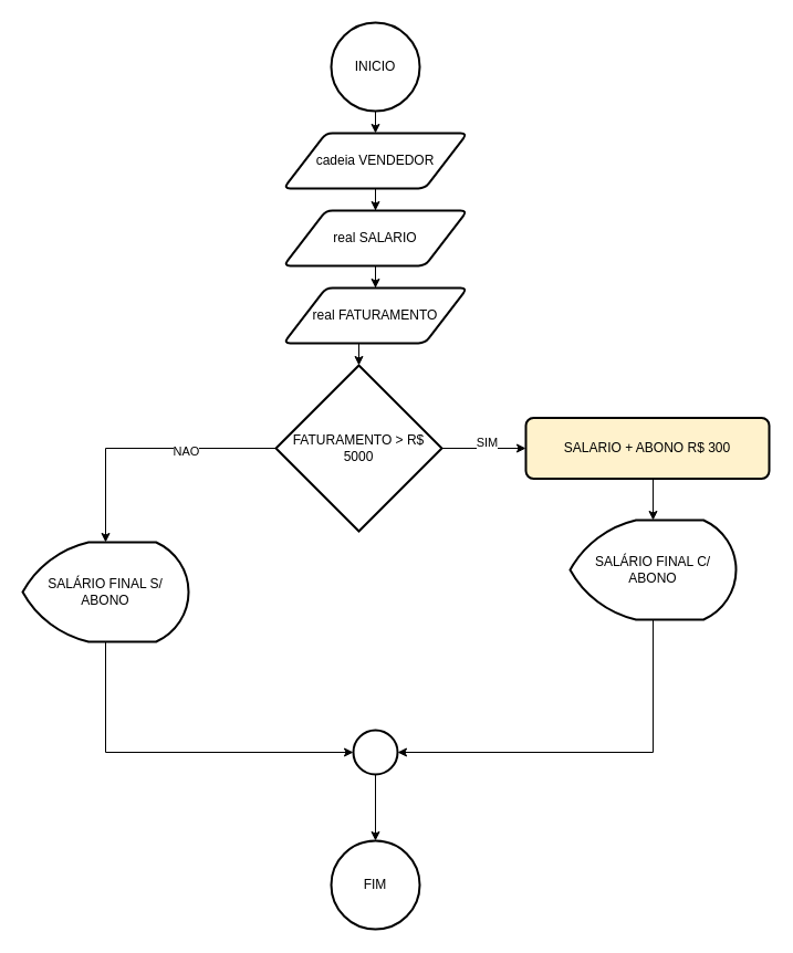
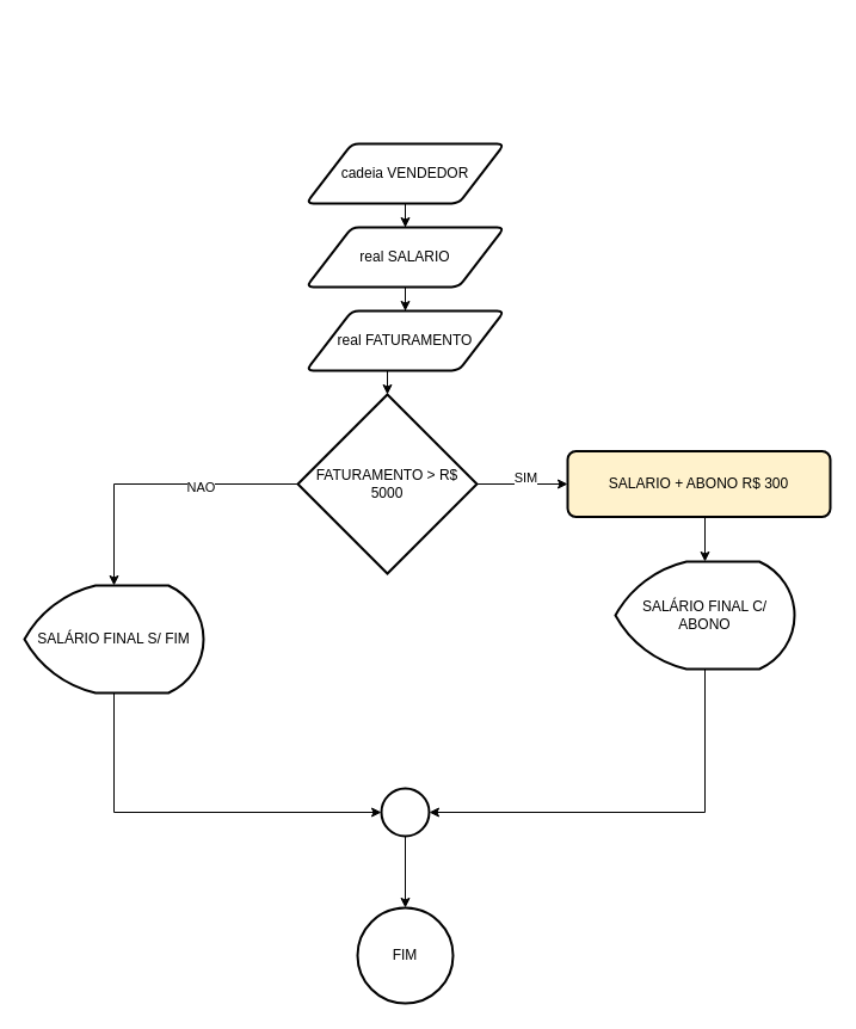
  <mxCell id="0" />
  <mxCell id="1" parent="0" />
- <mxCell id="2" style="edgeStyle=orthogonalEdgeStyle;rounded=0;orthogonalLoop=1;jettySize=auto;html=1;exitX=0.5;exitY=1;exitDx=0;exitDy=0;exitPerimeter=0;entryX=0.5;entryY=0;entryDx=0;entryDy=0;" edge="1" parent="1" source="3" target="6"><mxGeometry relative="1" as="geometry" /></mxCell>
- <mxCell id="3" value="&lt;font style=&quot;vertical-align: inherit;&quot;&gt;&lt;font style=&quot;vertical-align: inherit;&quot;&gt;INICIO&lt;/font&gt;&lt;/font&gt;" style="strokeWidth=2;html=1;shape=mxgraph.flowchart.start_2;whiteSpace=wrap;" vertex="1" parent="1"><mxGeometry x="299" y="20" width="80" height="80" as="geometry" /></mxCell>
  <mxCell id="4" value="&lt;font style=&quot;vertical-align: inherit;&quot;&gt;&lt;font style=&quot;vertical-align: inherit;&quot;&gt;FIM&lt;/font&gt;&lt;/font&gt;" style="strokeWidth=2;html=1;shape=mxgraph.flowchart.start_2;whiteSpace=wrap;" vertex="1" parent="1"><mxGeometry x="299" y="760" width="80" height="80" as="geometry" /></mxCell>
  <mxCell id="5" style="edgeStyle=orthogonalEdgeStyle;rounded=0;orthogonalLoop=1;jettySize=auto;html=1;exitX=0.5;exitY=1;exitDx=0;exitDy=0;" edge="1" parent="1" source="6" target="8"><mxGeometry relative="1" as="geometry" /></mxCell>
  <mxCell id="6" value="&lt;font style=&quot;vertical-align: inherit;&quot;&gt;&lt;font style=&quot;vertical-align: inherit;&quot;&gt;cadeia VENDEDOR&lt;/font&gt;&lt;/font&gt;" style="shape=parallelogram;html=1;strokeWidth=2;perimeter=parallelogramPerimeter;whiteSpace=wrap;rounded=1;arcSize=12;size=0.23;" vertex="1" parent="1"><mxGeometry x="256" y="120" width="166" height="50" as="geometry" /></mxCell>
  <mxCell id="7" style="edgeStyle=orthogonalEdgeStyle;rounded=0;orthogonalLoop=1;jettySize=auto;html=1;exitX=0.5;exitY=1;exitDx=0;exitDy=0;" edge="1" parent="1" source="8" target="9"><mxGeometry relative="1" as="geometry" /></mxCell>
  <mxCell id="8" value="&lt;font style=&quot;vertical-align: inherit;&quot;&gt;&lt;font style=&quot;vertical-align: inherit;&quot;&gt;real SALARIO&lt;/font&gt;&lt;/font&gt;" style="shape=parallelogram;html=1;strokeWidth=2;perimeter=parallelogramPerimeter;whiteSpace=wrap;rounded=1;arcSize=12;size=0.23;" vertex="1" parent="1"><mxGeometry x="256" y="190" width="166" height="50" as="geometry" /></mxCell>
  <mxCell id="9" value="&lt;font style=&quot;vertical-align: inherit;&quot;&gt;&lt;font style=&quot;vertical-align: inherit;&quot;&gt;real FATURAMENTO&lt;/font&gt;&lt;/font&gt;" style="shape=parallelogram;html=1;strokeWidth=2;perimeter=parallelogramPerimeter;whiteSpace=wrap;rounded=1;arcSize=12;size=0.23;" vertex="1" parent="1"><mxGeometry x="256" y="260" width="166" height="50" as="geometry" /></mxCell>
  <mxCell id="10" style="edgeStyle=orthogonalEdgeStyle;rounded=0;orthogonalLoop=1;jettySize=auto;html=1;exitX=1;exitY=0.5;exitDx=0;exitDy=0;exitPerimeter=0;entryX=0;entryY=0.5;entryDx=0;entryDy=0;" edge="1" parent="1" source="12" target="13"><mxGeometry relative="1" as="geometry" /></mxCell>
  <mxCell id="11" value="&lt;font style=&quot;vertical-align: inherit;&quot;&gt;&lt;font style=&quot;vertical-align: inherit;&quot;&gt;SIM&lt;/font&gt;&lt;/font&gt;" style="edgeLabel;html=1;align=center;verticalAlign=middle;resizable=0;points=[];" vertex="1" connectable="0" parent="10"><mxGeometry x="0.049" y="6" relative="1" as="geometry"><mxPoint as="offset" /></mxGeometry></mxCell>
  <mxCell id="12" value="&lt;font style=&quot;vertical-align: inherit;&quot;&gt;&lt;font style=&quot;vertical-align: inherit;&quot;&gt;FATURAMENTO &amp;gt; R$ 5000&lt;/font&gt;&lt;/font&gt;" style="strokeWidth=2;html=1;shape=mxgraph.flowchart.decision;whiteSpace=wrap;" vertex="1" parent="1"><mxGeometry x="249" y="330" width="150" height="150" as="geometry" /></mxCell>
  <mxCell id="13" value="&lt;font style=&quot;vertical-align: inherit;&quot;&gt;&lt;font style=&quot;vertical-align: inherit;&quot;&gt;SALARIO + ABONO R$ 300&lt;/font&gt;&lt;/font&gt;" style="rounded=1;whiteSpace=wrap;html=1;absoluteArcSize=1;arcSize=14;strokeWidth=2;fillColor=#fff2cc;" vertex="1" parent="1"><mxGeometry x="475" y="377.5" width="220" height="55" as="geometry" /></mxCell>
  <mxCell id="14" value="&lt;font style=&quot;vertical-align: inherit;&quot;&gt;&lt;font style=&quot;vertical-align: inherit;&quot;&gt;&lt;font style=&quot;vertical-align: inherit;&quot;&gt;&lt;font style=&quot;vertical-align: inherit;&quot;&gt;&lt;font style=&quot;vertical-align: inherit;&quot;&gt;&lt;font style=&quot;vertical-align: inherit;&quot;&gt;&lt;font style=&quot;vertical-align: inherit;&quot;&gt;&lt;font style=&quot;vertical-align: inherit;&quot;&gt;SALÁRIO FINAL C/ ABONO&lt;/font&gt;&lt;/font&gt;&lt;/font&gt;&lt;/font&gt;&lt;/font&gt;&lt;/font&gt;&lt;/font&gt;&lt;/font&gt;" style="strokeWidth=2;html=1;shape=mxgraph.flowchart.display;whiteSpace=wrap;" vertex="1" parent="1"><mxGeometry x="515" y="470" width="150" height="90" as="geometry" /></mxCell>
- <mxCell id="15" value="&lt;font style=&quot;vertical-align: inherit;&quot;&gt;&lt;font style=&quot;vertical-align: inherit;&quot;&gt;&lt;font style=&quot;vertical-align: inherit;&quot;&gt;&lt;font style=&quot;vertical-align: inherit;&quot;&gt;&lt;font style=&quot;vertical-align: inherit;&quot;&gt;&lt;font style=&quot;vertical-align: inherit;&quot;&gt;SALÁRIO FINAL S/ ABONO&lt;/font&gt;&lt;/font&gt;&lt;/font&gt;&lt;/font&gt;&lt;/font&gt;&lt;/font&gt;" style="strokeWidth=2;html=1;shape=mxgraph.flowchart.display;whiteSpace=wrap;" vertex="1" parent="1"><mxGeometry x="20" y="490" width="150" height="90" as="geometry" /></mxCell>
+ <mxCell id="15" value="&lt;font style=&quot;vertical-align: inherit;&quot;&gt;&lt;font style=&quot;vertical-align: inherit;&quot;&gt;&lt;font style=&quot;vertical-align: inherit;&quot;&gt;&lt;font style=&quot;vertical-align: inherit;&quot;&gt;&lt;font style=&quot;vertical-align: inherit;&quot;&gt;&lt;font style=&quot;vertical-align: inherit;&quot;&gt;SALÁRIO FINAL S/ FIM&lt;/font&gt;&lt;/font&gt;&lt;/font&gt;&lt;/font&gt;&lt;/font&gt;&lt;/font&gt;" style="strokeWidth=2;html=1;shape=mxgraph.flowchart.display;whiteSpace=wrap;" vertex="1" parent="1"><mxGeometry x="20" y="490" width="150" height="90" as="geometry" /></mxCell>
  <mxCell id="16" value="" style="strokeWidth=2;html=1;shape=mxgraph.flowchart.start_2;whiteSpace=wrap;" vertex="1" parent="1"><mxGeometry x="319" y="660" width="40" height="40" as="geometry" /></mxCell>
  <mxCell id="17" style="edgeStyle=orthogonalEdgeStyle;rounded=0;orthogonalLoop=1;jettySize=auto;html=1;exitX=0.5;exitY=1;exitDx=0;exitDy=0;entryX=0.5;entryY=0;entryDx=0;entryDy=0;entryPerimeter=0;" edge="1" parent="1" source="13" target="14"><mxGeometry relative="1" as="geometry" /></mxCell>
  <mxCell id="18" style="edgeStyle=orthogonalEdgeStyle;rounded=0;orthogonalLoop=1;jettySize=auto;html=1;exitX=0.5;exitY=1;exitDx=0;exitDy=0;exitPerimeter=0;entryX=1;entryY=0.5;entryDx=0;entryDy=0;entryPerimeter=0;" edge="1" parent="1" source="14" target="16"><mxGeometry relative="1" as="geometry" /></mxCell>
  <mxCell id="19" style="edgeStyle=orthogonalEdgeStyle;rounded=0;orthogonalLoop=1;jettySize=auto;html=1;exitX=0.5;exitY=1;exitDx=0;exitDy=0;exitPerimeter=0;entryX=0.5;entryY=0;entryDx=0;entryDy=0;entryPerimeter=0;" edge="1" parent="1" source="16" target="4"><mxGeometry relative="1" as="geometry" /></mxCell>
  <mxCell id="20" style="edgeStyle=orthogonalEdgeStyle;rounded=0;orthogonalLoop=1;jettySize=auto;html=1;exitX=0.5;exitY=1;exitDx=0;exitDy=0;exitPerimeter=0;entryX=0;entryY=0.5;entryDx=0;entryDy=0;entryPerimeter=0;" edge="1" parent="1" source="15" target="16"><mxGeometry relative="1" as="geometry" /></mxCell>
  <mxCell id="21" style="edgeStyle=orthogonalEdgeStyle;rounded=0;orthogonalLoop=1;jettySize=auto;html=1;exitX=0;exitY=0.5;exitDx=0;exitDy=0;exitPerimeter=0;entryX=0.5;entryY=0;entryDx=0;entryDy=0;entryPerimeter=0;" edge="1" parent="1" source="12" target="15"><mxGeometry relative="1" as="geometry" /></mxCell>
  <mxCell id="22" value="&lt;font style=&quot;vertical-align: inherit;&quot;&gt;&lt;font style=&quot;vertical-align: inherit;&quot;&gt;NAO&lt;/font&gt;&lt;/font&gt;" style="edgeLabel;html=1;align=center;verticalAlign=middle;resizable=0;points=[];" vertex="1" connectable="0" parent="21"><mxGeometry x="-0.323" y="2" relative="1" as="geometry"><mxPoint x="-1" as="offset" /></mxGeometry></mxCell>
  <mxCell id="23" style="edgeStyle=orthogonalEdgeStyle;rounded=0;orthogonalLoop=1;jettySize=auto;html=1;exitX=0.5;exitY=1;exitDx=0;exitDy=0;entryX=0.5;entryY=0;entryDx=0;entryDy=0;entryPerimeter=0;" edge="1" parent="1" source="9" target="12"><mxGeometry relative="1" as="geometry" /></mxCell>
